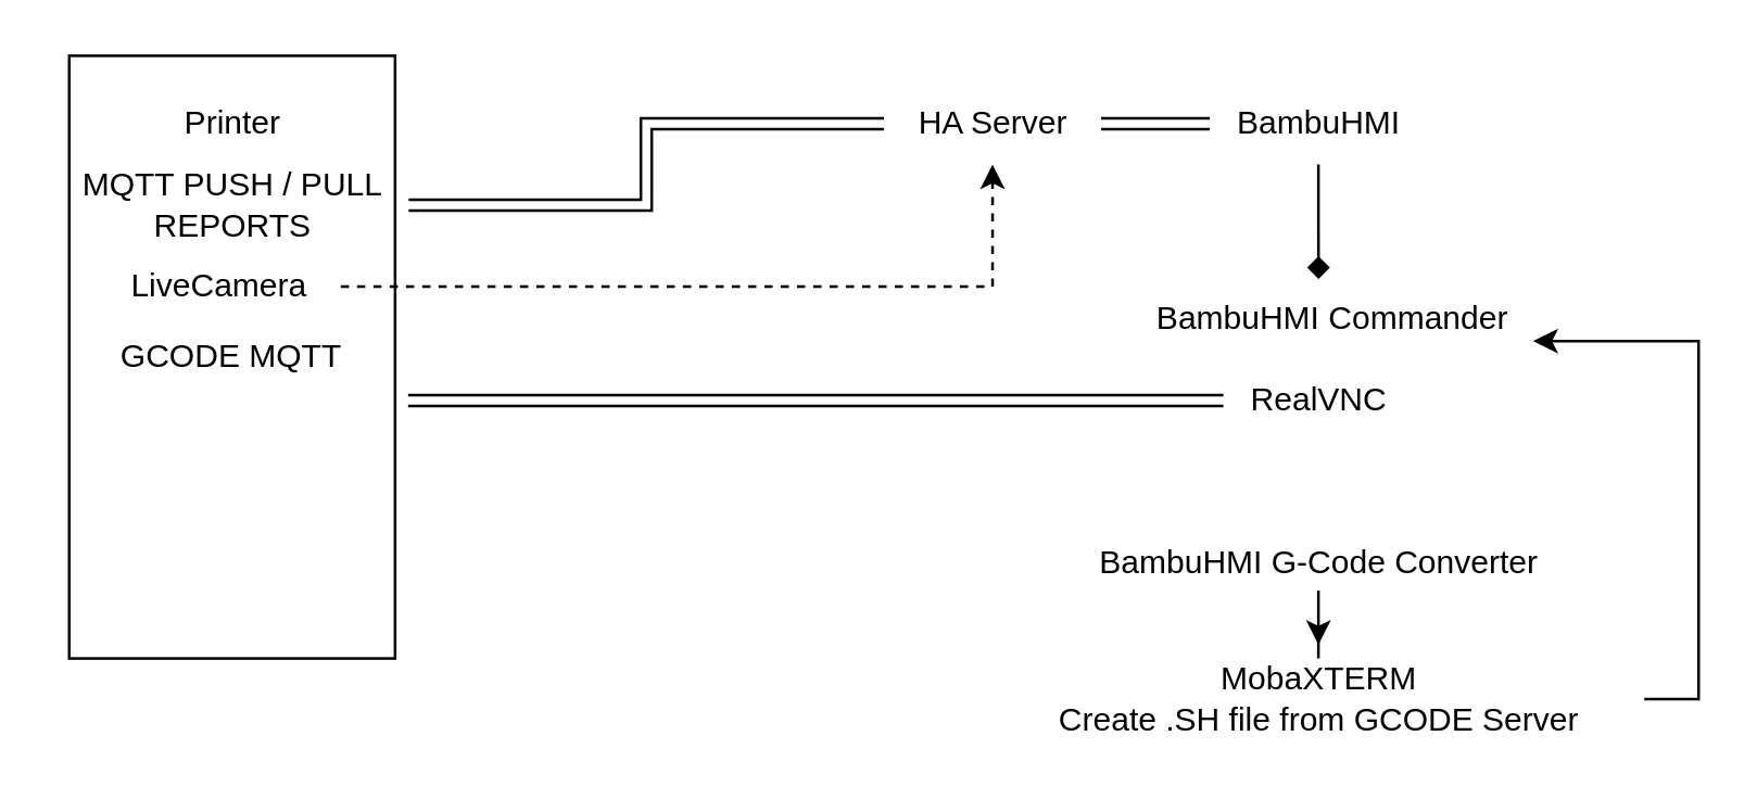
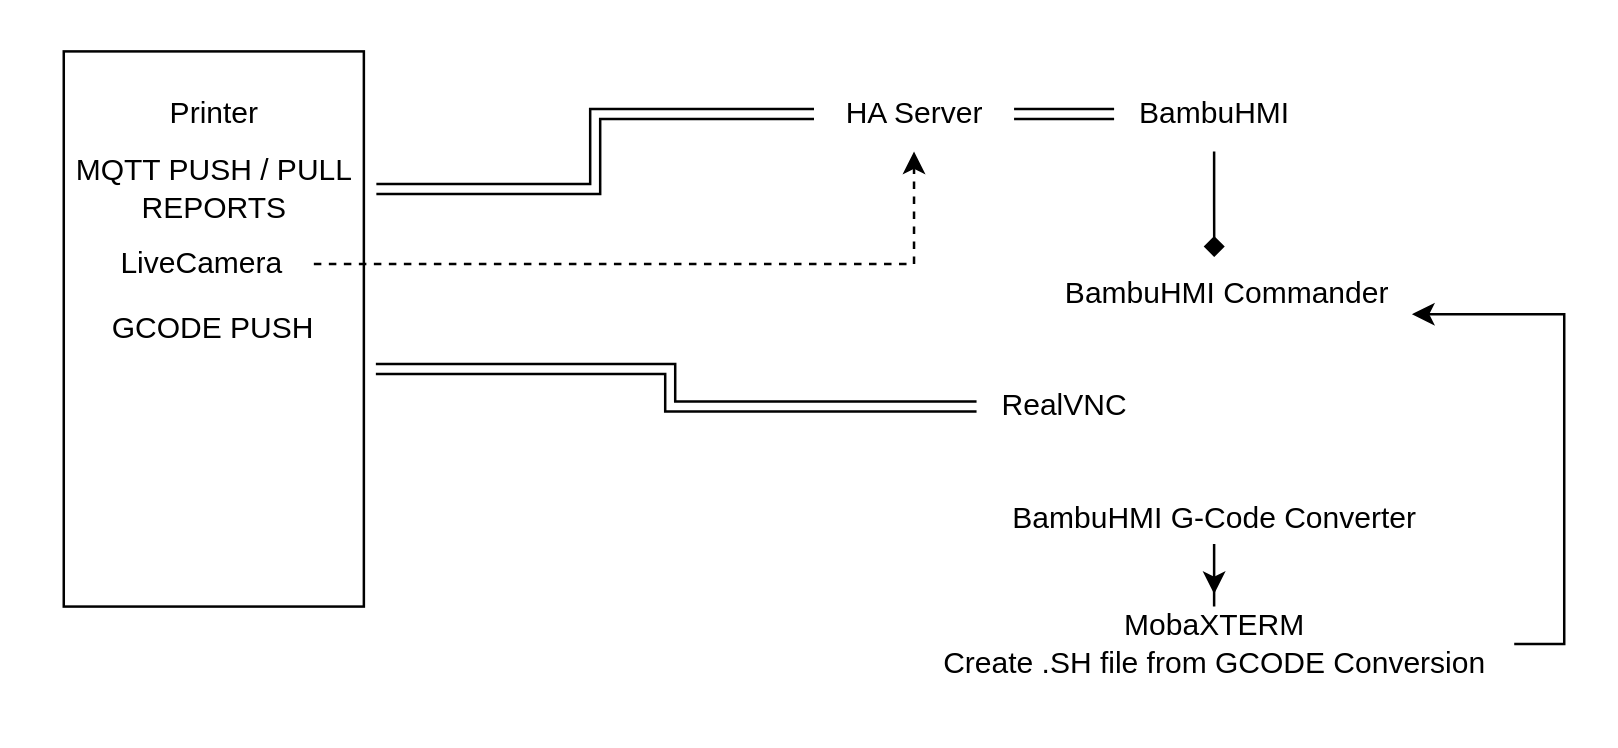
  <mxCell id="0" />
  <mxCell id="1" parent="0" />
- <mxCell id="2" value="GCODE MQTT" style="rounded=0;whiteSpace=wrap;html=1;" vertex="1" parent="1"><mxGeometry x="25" y="20" width="120" height="222" as="geometry" /></mxCell>
+ <mxCell id="2" value="GCODE PUSH" style="rounded=0;whiteSpace=wrap;html=1;" vertex="1" parent="1"><mxGeometry x="25" y="20" width="120" height="222" as="geometry" /></mxCell>
  <mxCell id="3" value="Printer" style="text;html=1;align=center;verticalAlign=middle;resizable=0;points=[];autosize=1;strokeColor=none;fillColor=none;" vertex="1" parent="1"><mxGeometry x="55" y="30" width="60" height="30" as="geometry" /></mxCell>
  <mxCell id="4" style="edgeStyle=orthogonalEdgeStyle;rounded=0;orthogonalLoop=1;jettySize=auto;html=1;shape=link;" edge="1" parent="1" source="5" target="6"><mxGeometry relative="1" as="geometry" /></mxCell>
  <mxCell id="5" value="HA Server" style="text;html=1;align=center;verticalAlign=middle;resizable=0;points=[];autosize=1;strokeColor=none;fillColor=none;" vertex="1" parent="1"><mxGeometry x="325" y="30" width="80" height="30" as="geometry" /></mxCell>
  <mxCell id="6" value="BambuHMI" style="text;html=1;align=center;verticalAlign=middle;resizable=0;points=[];autosize=1;strokeColor=none;fillColor=none;" vertex="1" parent="1"><mxGeometry x="445" y="30" width="80" height="30" as="geometry" /></mxCell>
  <mxCell id="7" value="BambuHMI Commander" style="text;html=1;align=center;verticalAlign=middle;resizable=0;points=[];autosize=1;strokeColor=none;fillColor=none;" vertex="1" parent="1"><mxGeometry x="415" y="102" width="150" height="30" as="geometry" /></mxCell>
  <mxCell id="8" style="edgeStyle=orthogonalEdgeStyle;rounded=0;orthogonalLoop=1;jettySize=auto;html=1;" edge="1" parent="1" source="9" target="11"><mxGeometry relative="1" as="geometry" /></mxCell>
  <mxCell id="9" value="BambuHMI G-Code Converter" style="text;html=1;align=center;verticalAlign=middle;resizable=0;points=[];autosize=1;strokeColor=none;fillColor=none;" vertex="1" parent="1"><mxGeometry x="395" y="192" width="180" height="30" as="geometry" /></mxCell>
- <mxCell id="10" value="RealVNC" style="text;html=1;align=center;verticalAlign=middle;resizable=0;points=[];autosize=1;strokeColor=none;fillColor=none;" vertex="1" parent="1"><mxGeometry x="450" y="132" width="70" height="30" as="geometry" /></mxCell>
- <mxCell id="11" value="MobaXTERM&lt;div&gt;Create .SH file from GCODE Server&lt;/div&gt;" style="text;html=1;align=center;verticalAlign=middle;resizable=0;points=[];autosize=1;strokeColor=none;fillColor=none;" vertex="1" parent="1"><mxGeometry x="365" y="237" width="240" height="40" as="geometry" /></mxCell>
+ <mxCell id="10" value="RealVNC" style="text;html=1;align=center;verticalAlign=middle;resizable=0;points=[];autosize=1;strokeColor=none;fillColor=none;" vertex="1" parent="1"><mxGeometry x="390" y="147" width="70" height="30" as="geometry" /></mxCell>
+ <mxCell id="11" value="MobaXTERM&lt;div&gt;Create .SH file from GCODE Conversion&lt;/div&gt;" style="text;html=1;align=center;verticalAlign=middle;resizable=0;points=[];autosize=1;strokeColor=none;fillColor=none;" vertex="1" parent="1"><mxGeometry x="365" y="237" width="240" height="40" as="geometry" /></mxCell>
  <mxCell id="12" style="edgeStyle=orthogonalEdgeStyle;rounded=0;orthogonalLoop=1;jettySize=auto;html=1;endArrow=classic;endFill=1;strokeColor=default;shape=link;" edge="1" parent="1" source="13" target="5"><mxGeometry relative="1" as="geometry" /></mxCell>
  <mxCell id="13" value="MQTT PUSH / PULL&lt;div&gt;REPORTS&lt;/div&gt;" style="text;html=1;align=center;verticalAlign=middle;resizable=0;points=[];autosize=1;strokeColor=none;fillColor=none;" vertex="1" parent="1"><mxGeometry x="20" y="55" width="130" height="40" as="geometry" /></mxCell>
  <mxCell id="14" style="edgeStyle=orthogonalEdgeStyle;rounded=0;orthogonalLoop=1;jettySize=auto;html=1;dashed=1;" edge="1" parent="1" source="15" target="5"><mxGeometry relative="1" as="geometry" /></mxCell>
  <mxCell id="15" value="LiveCamera" style="text;html=1;align=center;verticalAlign=middle;resizable=0;points=[];autosize=1;strokeColor=none;fillColor=none;" vertex="1" parent="1"><mxGeometry x="35" y="90" width="90" height="30" as="geometry" /></mxCell>
  <mxCell id="16" style="edgeStyle=orthogonalEdgeStyle;rounded=0;orthogonalLoop=1;jettySize=auto;html=1;entryX=0.467;entryY=0.008;entryDx=0;entryDy=0;entryPerimeter=0;endArrow=diamond;" edge="1" parent="1" source="6" target="7"><mxGeometry relative="1" as="geometry" /></mxCell>
  <mxCell id="17" style="edgeStyle=orthogonalEdgeStyle;rounded=0;orthogonalLoop=1;jettySize=auto;html=1;entryX=1.04;entryY=0.572;entryDx=0;entryDy=0;entryPerimeter=0;shape=link;" edge="1" parent="1" source="10" target="2"><mxGeometry relative="1" as="geometry" /></mxCell>
  <mxCell id="18" style="edgeStyle=orthogonalEdgeStyle;rounded=0;orthogonalLoop=1;jettySize=auto;html=1;entryX=0.994;entryY=0.77;entryDx=0;entryDy=0;entryPerimeter=0;" edge="1" parent="1" source="11" target="7"><mxGeometry relative="1" as="geometry"><Array as="points"><mxPoint x="625" y="257" /><mxPoint x="625" y="125" /></Array></mxGeometry></mxCell>
